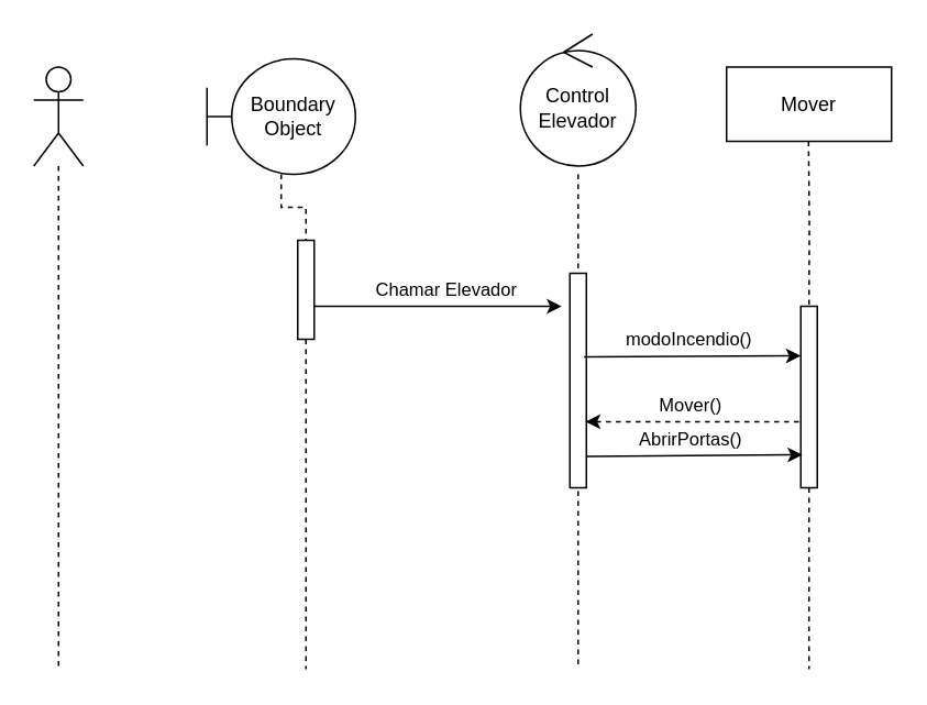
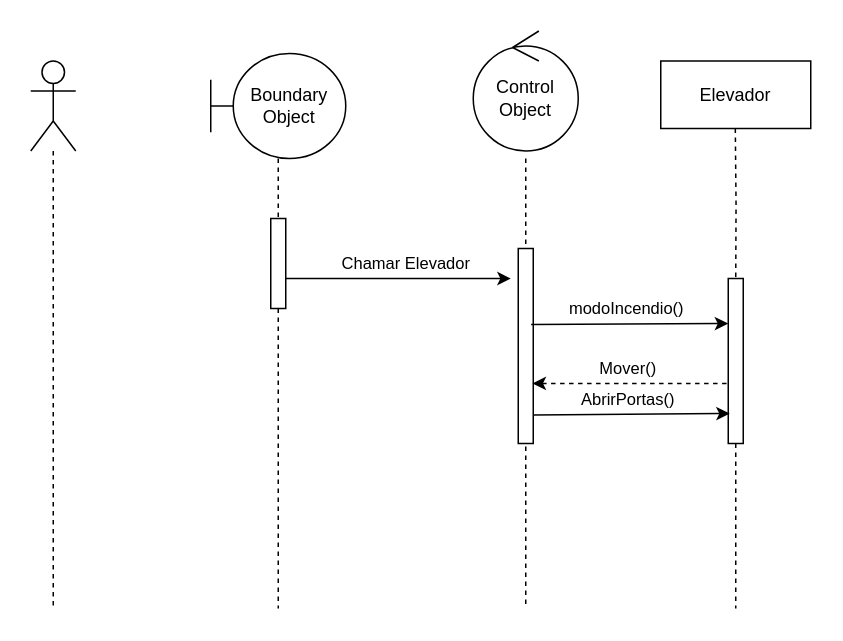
  <mxCell id="0" />
  <mxCell id="1" parent="0" />
  <mxCell id="2" style="edgeStyle=orthogonalEdgeStyle;rounded=0;orthogonalLoop=1;jettySize=auto;html=1;endArrow=none;endFill=0;dashed=1;" edge="1" parent="1" source="3"><mxGeometry relative="1" as="geometry"><mxPoint x="35" y="405" as="targetPoint" /></mxGeometry></mxCell>
  <mxCell id="3" value="" style="shape=umlActor;verticalLabelPosition=bottom;verticalAlign=top;html=1;outlineConnect=0;" vertex="1" parent="1"><mxGeometry x="20" y="40" width="30" height="60" as="geometry" /></mxCell>
  <mxCell id="4" style="edgeStyle=orthogonalEdgeStyle;rounded=0;orthogonalLoop=1;jettySize=auto;html=1;dashed=1;endArrow=none;endFill=0;" edge="1" parent="1" source="10"><mxGeometry relative="1" as="geometry"><mxPoint x="185" y="405" as="targetPoint" /></mxGeometry></mxCell>
- <mxCell id="5" value="Boundary Object" style="shape=umlBoundary;whiteSpace=wrap;html=1;" vertex="1" parent="1"><mxGeometry x="125" y="35" width="90" height="70" as="geometry" /></mxCell>
+ <mxCell id="5" value="Boundary Object" style="shape=umlBoundary;whiteSpace=wrap;html=1;" vertex="1" parent="1"><mxGeometry x="140" y="35" width="90" height="70" as="geometry" /></mxCell>
  <mxCell id="6" style="edgeStyle=orthogonalEdgeStyle;rounded=0;orthogonalLoop=1;jettySize=auto;html=1;dashed=1;endArrow=none;endFill=0;" edge="1" parent="1"><mxGeometry relative="1" as="geometry"><mxPoint x="350" y="405" as="targetPoint" /><mxPoint x="350" y="105" as="sourcePoint" /></mxGeometry></mxCell>
- <mxCell id="7" value="Control Elevador" style="ellipse;shape=umlControl;whiteSpace=wrap;html=1;" vertex="1" parent="1"><mxGeometry x="315" y="20" width="70" height="80" as="geometry" /></mxCell>
+ <mxCell id="7" value="Control Object" style="ellipse;shape=umlControl;whiteSpace=wrap;html=1;" vertex="1" parent="1"><mxGeometry x="315" y="20" width="70" height="80" as="geometry" /></mxCell>
  <mxCell id="8" value="Chamar Elevador" style="endArrow=classic;html=1;rounded=0;" edge="1" parent="1"><mxGeometry x="0.067" y="10" width="50" height="50" relative="1" as="geometry"><mxPoint x="190" y="185" as="sourcePoint" /><mxPoint x="340" y="185" as="targetPoint" /><mxPoint as="offset" /></mxGeometry></mxCell>
  <mxCell id="9" value="" style="edgeStyle=orthogonalEdgeStyle;rounded=0;orthogonalLoop=1;jettySize=auto;html=1;dashed=1;endArrow=none;endFill=0;" edge="1" parent="1" source="5" target="10"><mxGeometry relative="1" as="geometry"><mxPoint x="185" y="405" as="targetPoint" /><mxPoint x="185" y="105" as="sourcePoint" /></mxGeometry></mxCell>
  <mxCell id="10" value="" style="rounded=0;whiteSpace=wrap;html=1;" vertex="1" parent="1"><mxGeometry x="180" y="145" width="10" height="60" as="geometry" /></mxCell>
  <mxCell id="11" value="" style="rounded=0;whiteSpace=wrap;html=1;" vertex="1" parent="1"><mxGeometry x="345" y="165" width="10" height="130" as="geometry" /></mxCell>
- <mxCell id="12" value="Mover" style="rounded=0;whiteSpace=wrap;html=1;" vertex="1" parent="1"><mxGeometry x="440" y="40" width="100" height="45" as="geometry" /></mxCell>
+ <mxCell id="12" value="Elevador" style="rounded=0;whiteSpace=wrap;html=1;" vertex="1" parent="1"><mxGeometry x="440" y="40" width="100" height="45" as="geometry" /></mxCell>
  <mxCell id="13" style="edgeStyle=orthogonalEdgeStyle;rounded=0;orthogonalLoop=1;jettySize=auto;html=1;dashed=1;endArrow=none;endFill=0;" edge="1" parent="1" source="15"><mxGeometry relative="1" as="geometry"><mxPoint x="490" y="405" as="targetPoint" /><mxPoint x="489.71" y="85" as="sourcePoint" /></mxGeometry></mxCell>
  <mxCell id="14" value="" style="edgeStyle=orthogonalEdgeStyle;rounded=0;orthogonalLoop=1;jettySize=auto;html=1;dashed=1;endArrow=none;endFill=0;" edge="1" parent="1" target="15"><mxGeometry relative="1" as="geometry"><mxPoint x="490" y="405" as="targetPoint" /><mxPoint x="489.71" y="85" as="sourcePoint" /></mxGeometry></mxCell>
  <mxCell id="15" value="" style="rounded=0;whiteSpace=wrap;html=1;" vertex="1" parent="1"><mxGeometry x="485" y="185" width="10" height="110" as="geometry" /></mxCell>
  <mxCell id="16" value="modoIncendio()" style="endArrow=classic;html=1;rounded=0;exitX=0.858;exitY=0.39;exitDx=0;exitDy=0;exitPerimeter=0;" edge="1" parent="1" source="11"><mxGeometry x="-0.04" y="10" width="50" height="50" relative="1" as="geometry"><mxPoint x="360" y="215" as="sourcePoint" /><mxPoint x="485" y="215" as="targetPoint" /><mxPoint as="offset" /></mxGeometry></mxCell>
  <mxCell id="17" value="Mover()" style="endArrow=none;html=1;rounded=0;startArrow=classic;startFill=1;endFill=0;dashed=1;exitX=0.951;exitY=0.692;exitDx=0;exitDy=0;exitPerimeter=0;" edge="1" parent="1" source="11"><mxGeometry x="-0.04" y="10" width="50" height="50" relative="1" as="geometry"><mxPoint x="360" y="255" as="sourcePoint" /><mxPoint x="485" y="255" as="targetPoint" /><mxPoint as="offset" /></mxGeometry></mxCell>
  <mxCell id="18" value="AbrirPortas()" style="endArrow=classic;html=1;rounded=0;exitX=0.858;exitY=0.39;exitDx=0;exitDy=0;exitPerimeter=0;" edge="1" parent="1"><mxGeometry x="-0.04" y="10" width="50" height="50" relative="1" as="geometry"><mxPoint x="355" y="276" as="sourcePoint" /><mxPoint x="486" y="275" as="targetPoint" /><mxPoint as="offset" /></mxGeometry></mxCell>
